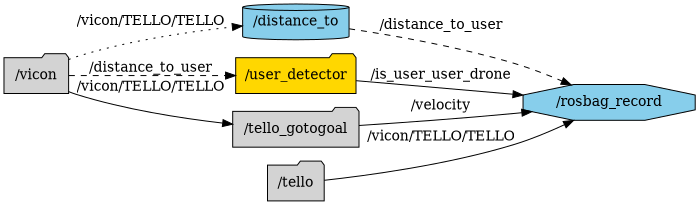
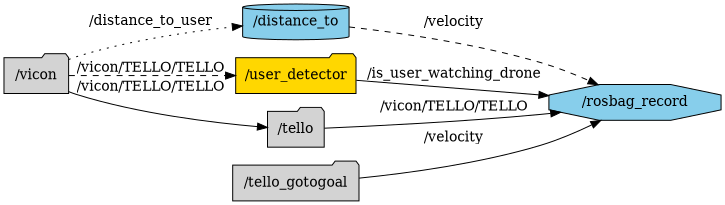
  digraph {
    compound=True
    rank=same
    rankdir=LR
    ranksep=0.2
    node [fillcolor=lightgrey shape=folder style=filled]
    edge [penwidth=1 style=bold]
    n1 [fillcolor=skyblue height=0.5 label="/distance_to" shape=cylinder width=1.4804]
    n2 [fillcolor=skyblue height=0.5 label="/rosbag_record" shape=octagon width=1.7693]
    n3 [height=0.5 label="/vicon" width=0.9027]
    n4 [fillcolor=gold height=0.5 label="/user_detector" width=1.679]
    n5 [height=0.5 label="/tello_gotogoal" width=1.7693]
    n6 [height=0.5 label="/tello" width=0.79437]
-   n1 -> n2 [label="/distance_to_user" style=dashed]
-   n3 -> n1 [label="/vicon/TELLO/TELLO" style=dotted]
-   n3 -> n4 [label="/distance_to_user" style=dashed]
-   n3 -> n5 [label="/vicon/TELLO/TELLO"]
-   n4 -> n2 [label="/is_user_user_drone"]
+   n1 -> n2 [label="/velocity" style=dashed]
+   n3 -> n1 [label="/distance_to_user" style=dotted]
+   n3 -> n4 [label="/vicon/TELLO/TELLO" style=dashed]
+   n3 -> n6 [label="/vicon/TELLO/TELLO"]
+   n4 -> n2 [label="/is_user_watching_drone"]
    n5 -> n2 [label="/velocity"]
    n6 -> n2 [label="/vicon/TELLO/TELLO"]
  }
